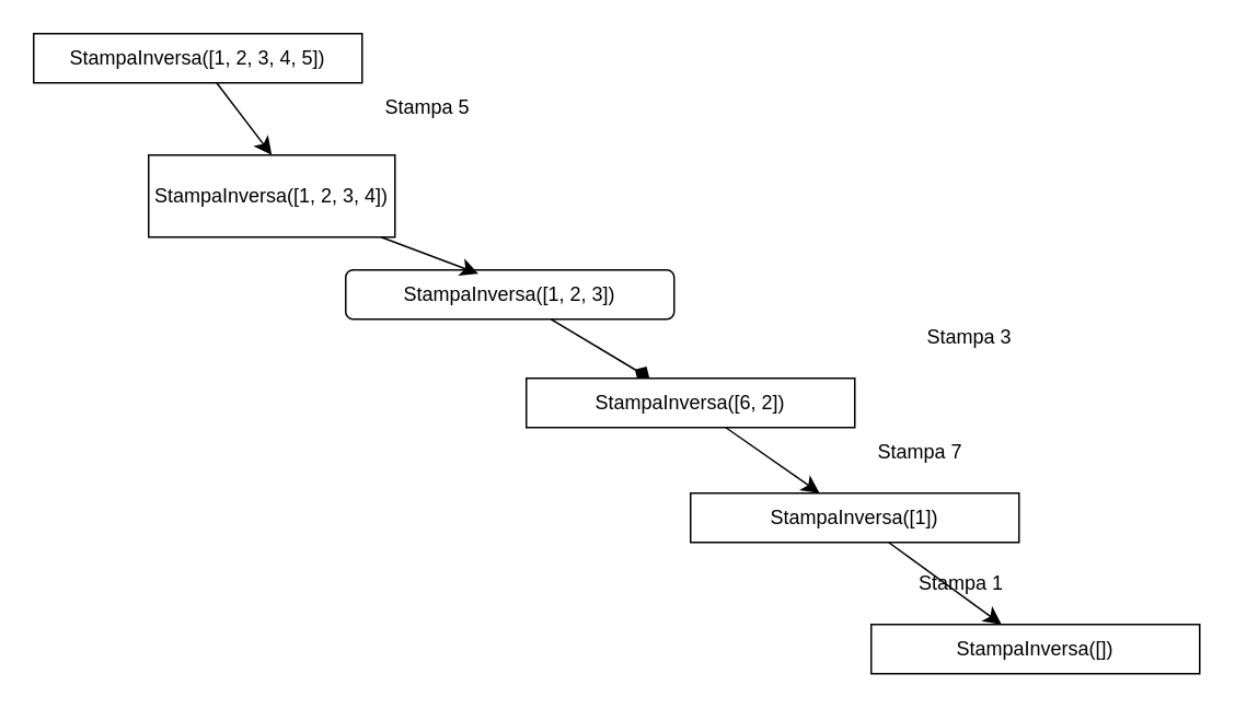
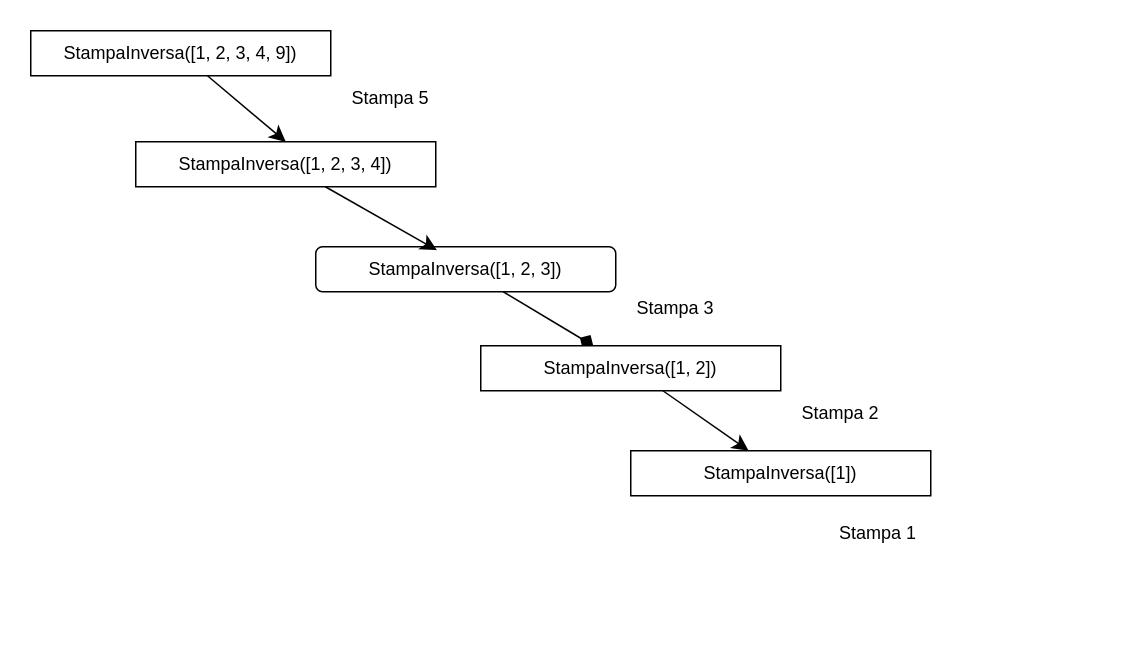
  <mxCell id="0" />
  <mxCell id="1" parent="0" />
  <mxCell id="2" style="edgeStyle=none;curved=1;rounded=0;orthogonalLoop=1;jettySize=auto;html=1;entryX=0.5;entryY=0;entryDx=0;entryDy=0;fontSize=12;startSize=8;endSize=8;" edge="1" parent="1" source="3" target="4"><mxGeometry relative="1" as="geometry" /></mxCell>
- <mxCell id="3" value="&lt;div&gt;StampaInversa([1, 2, 3, 4, 5])&lt;/div&gt;" style="rounded=0;whiteSpace=wrap;html=1;" vertex="1" parent="1"><mxGeometry x="20" y="20" width="200" height="30" as="geometry" /></mxCell>
- <mxCell id="4" value="&lt;div&gt;StampaInversa([1, 2, 3, 4])&lt;/div&gt;" style="rounded=0;whiteSpace=wrap;html=1;" vertex="1" parent="1"><mxGeometry x="90" y="94" width="150" height="50" as="geometry" /></mxCell>
+ <mxCell id="3" value="&lt;div&gt;StampaInversa([1, 2, 3, 4, 9])&lt;/div&gt;" style="rounded=0;whiteSpace=wrap;html=1;" vertex="1" parent="1"><mxGeometry x="20" y="20" width="200" height="30" as="geometry" /></mxCell>
+ <mxCell id="4" value="&lt;div&gt;StampaInversa([1, 2, 3, 4])&lt;/div&gt;" style="rounded=0;whiteSpace=wrap;html=1;" vertex="1" parent="1"><mxGeometry x="90" y="94" width="200" height="30" as="geometry" /></mxCell>
  <mxCell id="5" style="edgeStyle=none;curved=1;rounded=0;orthogonalLoop=1;jettySize=auto;html=1;fontSize=12;startSize=8;endSize=8;endArrow=diamond;" edge="1" parent="1" source="6" target="8"><mxGeometry relative="1" as="geometry" /></mxCell>
  <mxCell id="6" value="&lt;div&gt;StampaInversa([1, 2, 3])&lt;/div&gt;" style="whiteSpace=wrap;html=1;rounded=1;" vertex="1" parent="1"><mxGeometry x="210" y="164" width="200" height="30" as="geometry" /></mxCell>
  <mxCell id="7" style="edgeStyle=none;curved=1;rounded=0;orthogonalLoop=1;jettySize=auto;html=1;fontSize=12;startSize=8;endSize=8;" edge="1" parent="1" source="8" target="10"><mxGeometry relative="1" as="geometry" /></mxCell>
- <mxCell id="8" value="&lt;div&gt;StampaInversa([6, 2])&lt;/div&gt;" style="rounded=0;whiteSpace=wrap;html=1;" vertex="1" parent="1"><mxGeometry x="320" y="230" width="200" height="30" as="geometry" /></mxCell>
- <mxCell id="9" style="edgeStyle=none;curved=1;rounded=0;orthogonalLoop=1;jettySize=auto;html=1;fontSize=12;startSize=8;endSize=8;" edge="1" parent="1" source="10" target="11"><mxGeometry relative="1" as="geometry" /></mxCell>
+ <mxCell id="8" value="&lt;div&gt;StampaInversa([1, 2])&lt;/div&gt;" style="rounded=0;whiteSpace=wrap;html=1;" vertex="1" parent="1"><mxGeometry x="320" y="230" width="200" height="30" as="geometry" /></mxCell>
  <mxCell id="10" value="&lt;div&gt;StampaInversa([1])&lt;/div&gt;" style="rounded=0;whiteSpace=wrap;html=1;" vertex="1" parent="1"><mxGeometry x="420" y="300" width="200" height="30" as="geometry" /></mxCell>
- <mxCell id="11" value="&lt;div&gt;StampaInversa([])&lt;/div&gt;" style="rounded=0;whiteSpace=wrap;html=1;" vertex="1" parent="1"><mxGeometry x="530" y="380" width="200" height="30" as="geometry" /></mxCell>
  <mxCell id="12" style="edgeStyle=none;curved=1;rounded=0;orthogonalLoop=1;jettySize=auto;html=1;entryX=0.404;entryY=0.075;entryDx=0;entryDy=0;entryPerimeter=0;fontSize=12;startSize=8;endSize=8;" edge="1" parent="1" source="4" target="6"><mxGeometry relative="1" as="geometry" /></mxCell>
  <mxCell id="13" value="&lt;div&gt;Stampa 5&lt;/div&gt;" style="text;html=1;align=center;verticalAlign=middle;whiteSpace=wrap;rounded=0;" vertex="1" parent="1"><mxGeometry x="230" y="50" width="60" height="30" as="geometry" /></mxCell>
- <mxCell id="14" value="&lt;div&gt;Stampa 3&lt;/div&gt;" style="text;html=1;align=center;verticalAlign=middle;whiteSpace=wrap;rounded=0;" vertex="1" parent="1"><mxGeometry x="560" y="190" width="60" height="30" as="geometry" /></mxCell>
- <mxCell id="15" value="&lt;div&gt;Stampa 7&lt;/div&gt;" style="text;html=1;align=center;verticalAlign=middle;whiteSpace=wrap;rounded=0;" vertex="1" parent="1"><mxGeometry x="530" y="260" width="60" height="30" as="geometry" /></mxCell>
+ <mxCell id="14" value="&lt;div&gt;Stampa 3&lt;/div&gt;" style="text;html=1;align=center;verticalAlign=middle;whiteSpace=wrap;rounded=0;" vertex="1" parent="1"><mxGeometry x="420" y="190" width="60" height="30" as="geometry" /></mxCell>
+ <mxCell id="15" value="&lt;div&gt;Stampa 2&lt;/div&gt;" style="text;html=1;align=center;verticalAlign=middle;whiteSpace=wrap;rounded=0;" vertex="1" parent="1"><mxGeometry x="530" y="260" width="60" height="30" as="geometry" /></mxCell>
  <mxCell id="16" value="&lt;div&gt;Stampa 1&lt;/div&gt;" style="text;html=1;align=center;verticalAlign=middle;whiteSpace=wrap;rounded=0;" vertex="1" parent="1"><mxGeometry x="555" y="340" width="60" height="30" as="geometry" /></mxCell>
